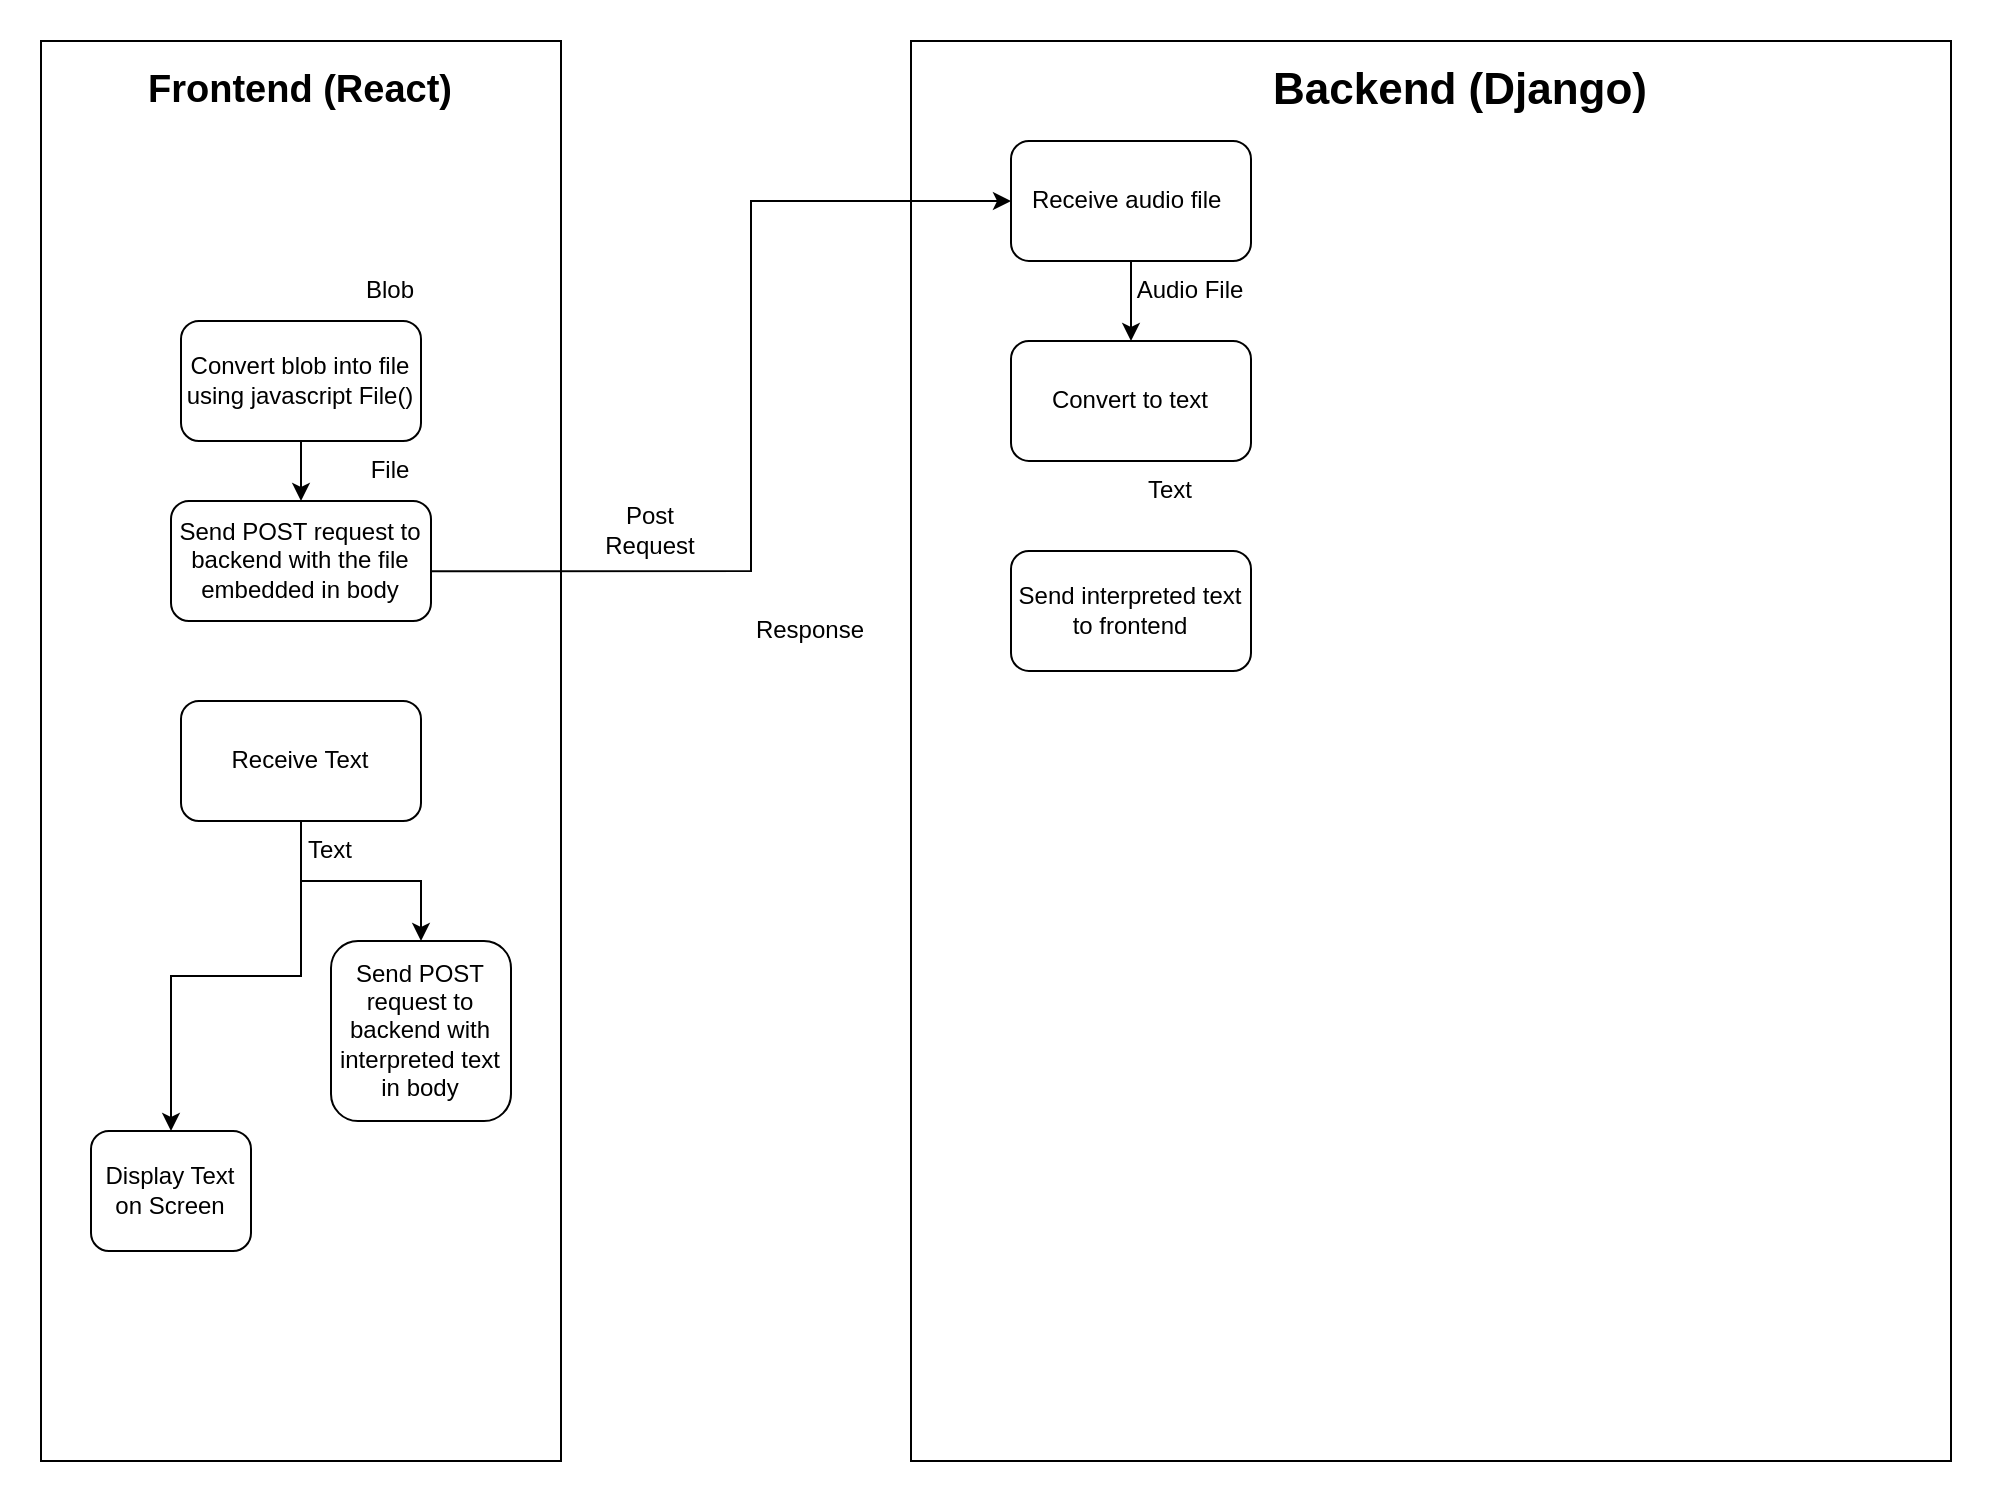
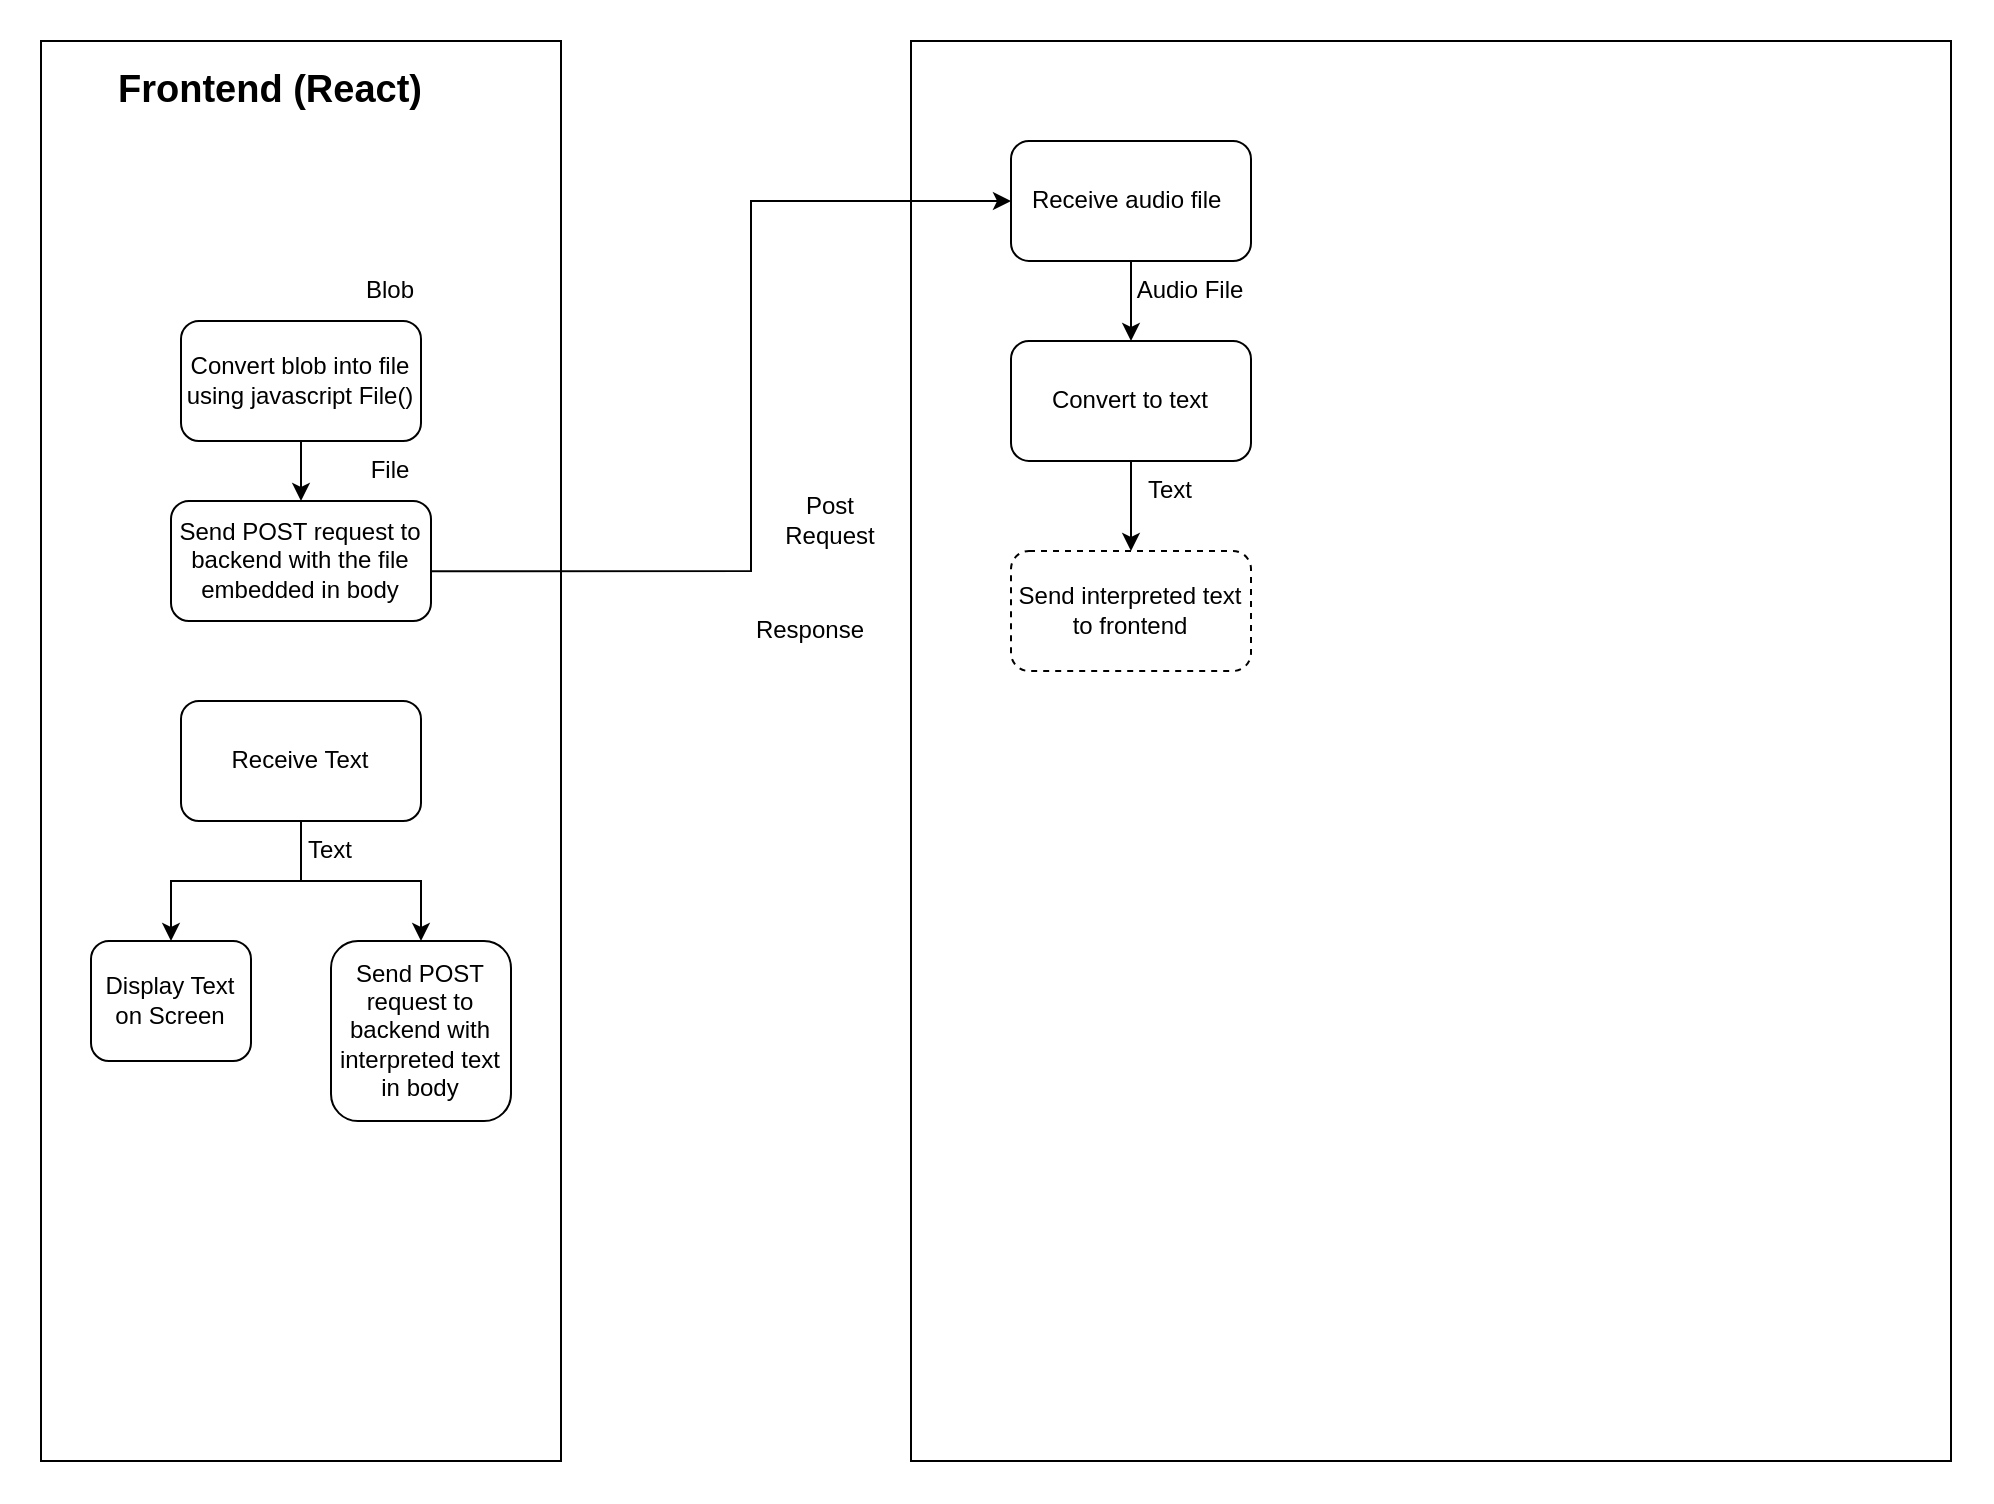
  <mxCell id="0" />
  <mxCell id="1" parent="0" />
  <mxCell id="2" value="" style="rounded=0;whiteSpace=wrap;html=1;" parent="1" vertex="1"><mxGeometry x="20" y="20" width="260" height="710" as="geometry" /></mxCell>
- <mxCell id="3" value="Frontend (React)" style="text;html=1;strokeColor=none;fillColor=none;align=center;verticalAlign=middle;whiteSpace=wrap;rounded=0;fontStyle=1;fontSize=19;" parent="1" vertex="1"><mxGeometry x="70" y="30" width="160" height="30" as="geometry" /></mxCell>
+ <mxCell id="3" value="Frontend (React)" style="text;html=1;strokeColor=none;fillColor=none;align=center;verticalAlign=middle;whiteSpace=wrap;rounded=0;fontStyle=1;fontSize=19;" parent="1" vertex="1"><mxGeometry x="55" y="30" width="160" height="30" as="geometry" /></mxCell>
  <mxCell id="4" value="Convert blob into file using javascript File()" style="rounded=1;whiteSpace=wrap;html=1;" parent="1" vertex="1"><mxGeometry x="90" y="160" width="120" height="60" as="geometry" /></mxCell>
  <mxCell id="5" value="Send POST request to backend with the file embedded in body" style="rounded=1;whiteSpace=wrap;html=1;" parent="1" vertex="1"><mxGeometry x="85" y="250" width="130" height="60" as="geometry" /></mxCell>
  <mxCell id="6" value="Blob" style="text;html=1;strokeColor=none;fillColor=none;align=center;verticalAlign=middle;whiteSpace=wrap;rounded=0;" parent="1" vertex="1"><mxGeometry x="165" y="130" width="60" height="30" as="geometry" /></mxCell>
  <mxCell id="7" value="" style="endArrow=classic;html=1;rounded=0;exitX=0.5;exitY=1;exitDx=0;exitDy=0;entryX=0.5;entryY=0;entryDx=0;entryDy=0;" edge="1" parent="1" source="4" target="5"><mxGeometry width="50" height="50" relative="1" as="geometry"><mxPoint x="495" y="260" as="sourcePoint" /><mxPoint x="385" y="150" as="targetPoint" /></mxGeometry></mxCell>
  <mxCell id="8" value="File" style="text;html=1;strokeColor=none;fillColor=none;align=center;verticalAlign=middle;whiteSpace=wrap;rounded=0;" vertex="1" parent="1"><mxGeometry x="165" y="220" width="60" height="30" as="geometry" /></mxCell>
  <mxCell id="9" value="" style="rounded=0;whiteSpace=wrap;html=1;" vertex="1" parent="1"><mxGeometry x="455" y="20" width="520" height="710" as="geometry" /></mxCell>
- <mxCell id="10" value="&lt;b&gt;&lt;font style=&quot;font-size: 22px;&quot;&gt;Backend (Django)&lt;/font&gt;&lt;/b&gt;" style="text;html=1;strokeColor=none;fillColor=none;align=center;verticalAlign=middle;whiteSpace=wrap;rounded=0;" vertex="1" parent="1"><mxGeometry x="595" y="30" width="270" height="30" as="geometry" /></mxCell>
  <mxCell id="11" value="Receive audio file&amp;nbsp;" style="rounded=1;whiteSpace=wrap;html=1;" vertex="1" parent="1"><mxGeometry x="505" y="70" width="120" height="60" as="geometry" /></mxCell>
  <mxCell id="12" value="" style="endArrow=classic;html=1;rounded=0;exitX=1.003;exitY=0.586;exitDx=0;exitDy=0;exitPerimeter=0;entryX=0;entryY=0.5;entryDx=0;entryDy=0;" edge="1" parent="1" source="5" target="11"><mxGeometry width="50" height="50" relative="1" as="geometry"><mxPoint x="435" y="240" as="sourcePoint" /><mxPoint x="485" y="190" as="targetPoint" /><Array as="points"><mxPoint x="375" y="285" /><mxPoint x="375" y="100" /></Array></mxGeometry></mxCell>
- <mxCell id="13" value="Post Request" style="text;html=1;strokeColor=none;fillColor=none;align=center;verticalAlign=middle;whiteSpace=wrap;rounded=0;" vertex="1" parent="1"><mxGeometry x="295" y="250" width="60" height="30" as="geometry" /></mxCell>
+ <mxCell id="13" value="Post Request" style="text;html=1;strokeColor=none;fillColor=none;align=center;verticalAlign=middle;whiteSpace=wrap;rounded=0;" vertex="1" parent="1"><mxGeometry x="385" y="245" width="60" height="30" as="geometry" /></mxCell>
+ <mxCell id="14" style="edgeStyle=orthogonalEdgeStyle;rounded=0;orthogonalLoop=1;jettySize=auto;html=1;exitX=0.5;exitY=1;exitDx=0;exitDy=0;entryX=0.5;entryY=0;entryDx=0;entryDy=0;" edge="1" parent="1" source="15" target="18"><mxGeometry relative="1" as="geometry" /></mxCell>
  <mxCell id="15" value="Convert to text" style="rounded=1;whiteSpace=wrap;html=1;" vertex="1" parent="1"><mxGeometry x="505" y="170" width="120" height="60" as="geometry" /></mxCell>
  <mxCell id="16" value="" style="endArrow=classic;html=1;rounded=0;exitX=0.5;exitY=1;exitDx=0;exitDy=0;entryX=0.5;entryY=0;entryDx=0;entryDy=0;" edge="1" parent="1" source="11" target="15"><mxGeometry width="50" height="50" relative="1" as="geometry"><mxPoint x="435" y="220" as="sourcePoint" /><mxPoint x="485" y="170" as="targetPoint" /></mxGeometry></mxCell>
  <mxCell id="17" value="Audio File" style="text;html=1;strokeColor=none;fillColor=none;align=center;verticalAlign=middle;whiteSpace=wrap;rounded=0;" vertex="1" parent="1"><mxGeometry x="565" y="130" width="60" height="30" as="geometry" /></mxCell>
- <mxCell id="18" value="Send interpreted text to frontend" style="rounded=1;whiteSpace=wrap;html=1;" vertex="1" parent="1"><mxGeometry x="505" y="275" width="120" height="60" as="geometry" /></mxCell>
+ <mxCell id="18" value="Send interpreted text to frontend" style="rounded=1;whiteSpace=wrap;html=1;dashed=1;" vertex="1" parent="1"><mxGeometry x="505" y="275" width="120" height="60" as="geometry" /></mxCell>
  <mxCell id="19" value="Text" style="text;html=1;strokeColor=none;fillColor=none;align=center;verticalAlign=middle;whiteSpace=wrap;rounded=0;" vertex="1" parent="1"><mxGeometry x="555" y="230" width="60" height="30" as="geometry" /></mxCell>
  <mxCell id="20" style="edgeStyle=orthogonalEdgeStyle;rounded=0;orthogonalLoop=1;jettySize=auto;html=1;exitX=0.5;exitY=1;exitDx=0;exitDy=0;" edge="1" parent="1" source="22" target="23"><mxGeometry relative="1" as="geometry" /></mxCell>
  <mxCell id="21" style="edgeStyle=orthogonalEdgeStyle;rounded=0;orthogonalLoop=1;jettySize=auto;html=1;exitX=0.5;exitY=1;exitDx=0;exitDy=0;entryX=0.5;entryY=0;entryDx=0;entryDy=0;" edge="1" parent="1" source="22" target="24"><mxGeometry relative="1" as="geometry" /></mxCell>
  <mxCell id="22" value="Receive Text" style="rounded=1;whiteSpace=wrap;html=1;" vertex="1" parent="1"><mxGeometry x="90" y="350" width="120" height="60" as="geometry" /></mxCell>
- <mxCell id="23" value="Display Text on Screen" style="rounded=1;whiteSpace=wrap;html=1;" vertex="1" parent="1"><mxGeometry x="45" y="565" width="80" height="60" as="geometry" /></mxCell>
+ <mxCell id="23" value="Display Text on Screen" style="rounded=1;whiteSpace=wrap;html=1;" vertex="1" parent="1"><mxGeometry y="470" width="80" height="60" as="geometry" x="45" /></mxCell>
  <mxCell id="24" value="Send POST request to backend with interpreted text in body" style="rounded=1;whiteSpace=wrap;html=1;" vertex="1" parent="1"><mxGeometry x="165" y="470" width="90" height="90" as="geometry" /></mxCell>
  <mxCell id="25" value="Response" style="text;html=1;strokeColor=none;fillColor=none;align=center;verticalAlign=middle;whiteSpace=wrap;rounded=0;" vertex="1" parent="1"><mxGeometry x="375" y="300" width="60" height="30" as="geometry" /></mxCell>
  <mxCell id="26" value="Text" style="text;html=1;strokeColor=none;fillColor=none;align=center;verticalAlign=middle;whiteSpace=wrap;rounded=0;" vertex="1" parent="1"><mxGeometry x="135" y="410" width="60" height="30" as="geometry" /></mxCell>
